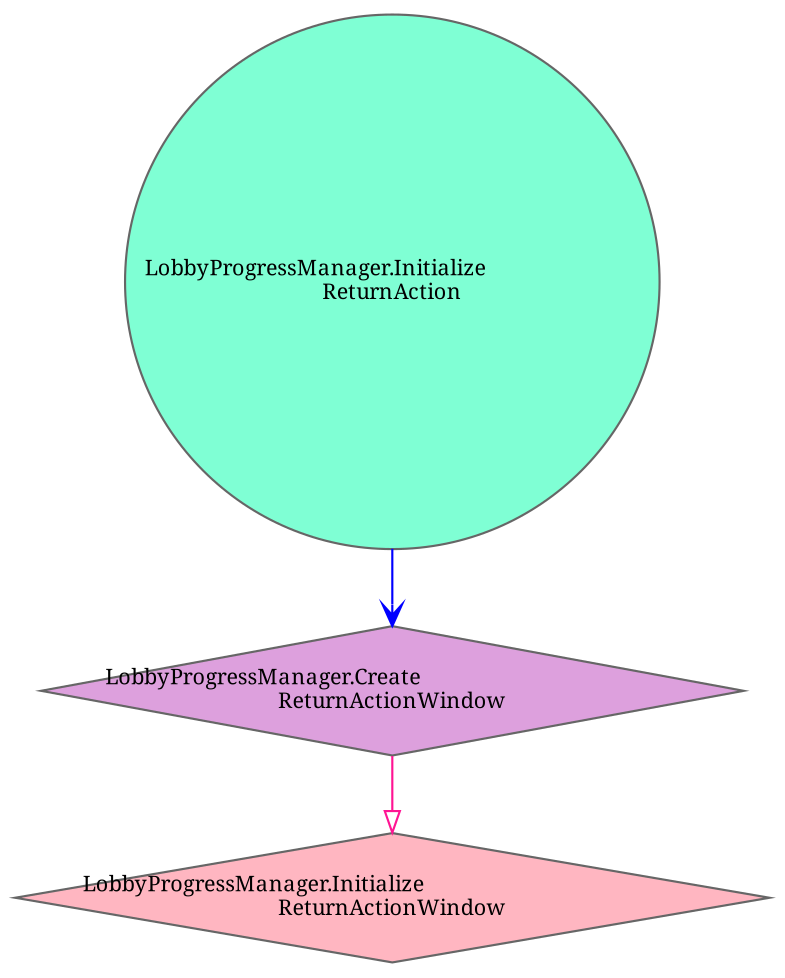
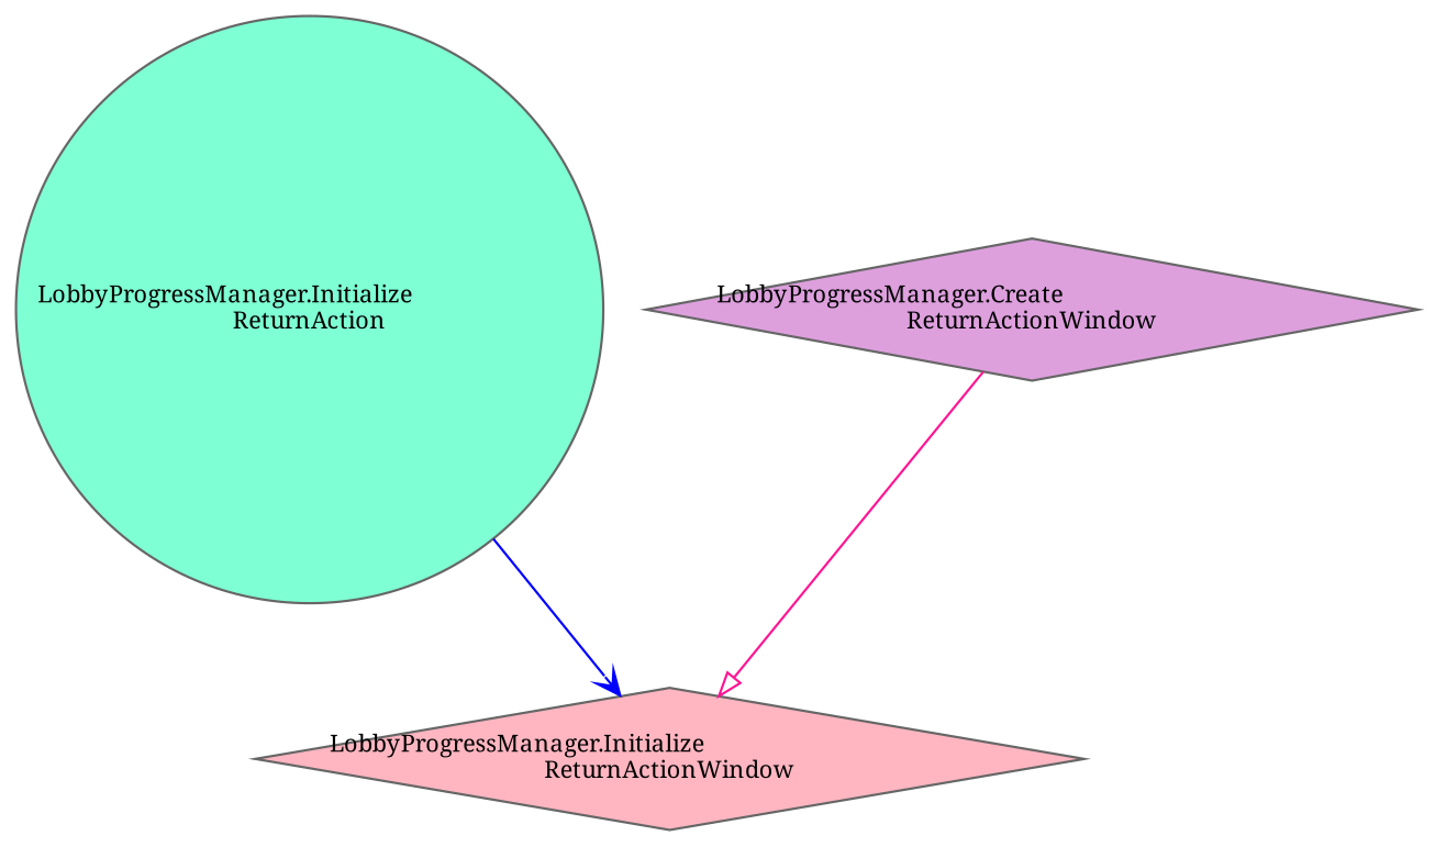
  digraph {
    fontname="Noto Serif"
    rankdir=TB
    node [color=grey40 fontname="Noto Serif" fontsize=10 shape=diamond style=filled]
    edge [fontname="Noto Serif" fontsize=10 labelfontname=Helvetica labelfontsize=10 style=solid]
    n1 [color=gray40 fillcolor=aquamarine fontcolor=black height=0.2 label="LobbyProgressManager.Initialize\lReturnAction" shape=circle width=0.4]
    n2 [fillcolor=plum height=0.2 label="LobbyProgressManager.Create\lReturnActionWindow" width=0.4]
    n3 [fillcolor=lightpink height=0.2 label="LobbyProgressManager.Initialize\lReturnActionWindow" width=0.4]
-   n1 -> n2 [arrowhead=vee color=blue]
+   n1 -> n3 [arrowhead=vee color=blue]
    n2 -> n3 [arrowhead=onormal color=deeppink]
  }
